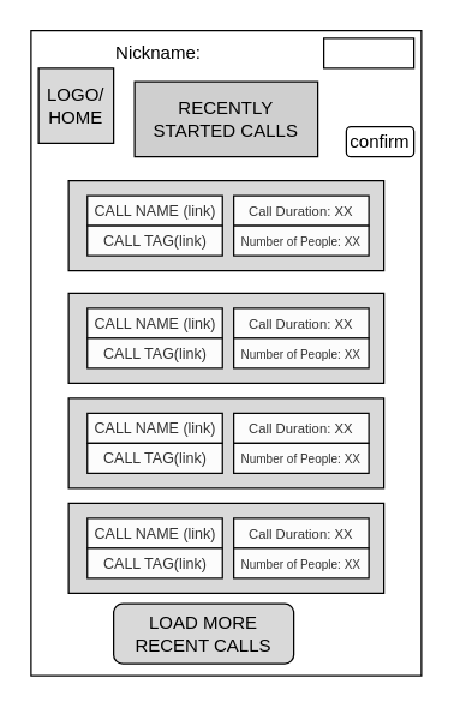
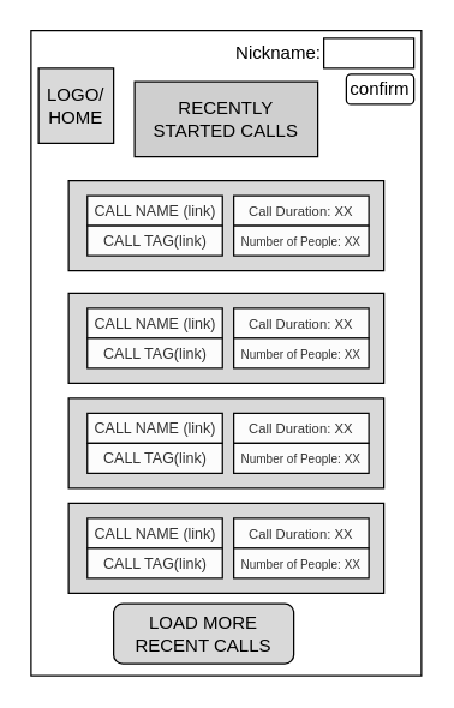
  <mxCell id="0" />
  <mxCell id="1" parent="0" />
  <mxCell id="2" value="" style="rounded=0;whiteSpace=wrap;html=1;" parent="1" vertex="1"><mxGeometry x="20" y="20" width="260" height="430" as="geometry" /></mxCell>
  <mxCell id="3" value="" style="rounded=0;whiteSpace=wrap;html=1;fillColor=#D9D9D9;" parent="1" vertex="1"><mxGeometry x="45" y="120" width="210" height="60" as="geometry" /></mxCell>
  <mxCell id="4" value="&lt;font style=&quot;font-size: 9px&quot;&gt;Call Duration: XX&lt;br&gt;&lt;/font&gt;" style="rounded=0;whiteSpace=wrap;html=1;fontColor=#333333;fillColor=#FCFCFC;strokeColor=#050505;" parent="1" vertex="1"><mxGeometry x="155" y="130" width="90" height="20" as="geometry" /></mxCell>
  <mxCell id="5" value="&lt;font style=&quot;font-size: 8px&quot;&gt;&lt;font style=&quot;font-size: 8px&quot;&gt;Number of People: XX&lt;/font&gt;&lt;br&gt;&lt;/font&gt;" style="rounded=0;whiteSpace=wrap;html=1;fontColor=#333333;fillColor=#FCFCFC;strokeColor=#050505;" parent="1" vertex="1"><mxGeometry x="155" y="150" width="90" height="20" as="geometry" /></mxCell>
  <mxCell id="6" value="LOAD MORE RECENT CALLS" style="rounded=1;whiteSpace=wrap;html=1;fillColor=#D9D9D9;" parent="1" vertex="1"><mxGeometry x="75" y="402" width="120" height="40" as="geometry" /></mxCell>
  <mxCell id="7" value="&lt;div&gt;LOGO/&lt;/div&gt;&lt;div&gt;HOME&lt;/div&gt;" style="rounded=0;whiteSpace=wrap;html=1;fillColor=#D9D9D9;" parent="1" vertex="1"><mxGeometry x="25" y="45" width="50" height="50" as="geometry" /></mxCell>
  <mxCell id="8" value="RECENTLY STARTED CALLS" style="rounded=0;whiteSpace=wrap;html=1;fillColor=#CFCFCF;" parent="1" vertex="1"><mxGeometry x="89" y="54" width="122" height="50" as="geometry" /></mxCell>
  <mxCell id="9" value="&lt;font style=&quot;font-size: 10px&quot;&gt;CALL NAME (link)&lt;/font&gt;" style="rounded=0;whiteSpace=wrap;html=1;fontColor=#333333;fillColor=#FCFCFC;strokeColor=#050505;" parent="1" vertex="1"><mxGeometry x="57.5" y="130" width="90" height="20" as="geometry" /></mxCell>
  <mxCell id="10" value="&lt;font style=&quot;font-size: 10px&quot;&gt;CALL TAG(link)&lt;/font&gt;" style="rounded=0;whiteSpace=wrap;html=1;fontColor=#333333;fillColor=#FCFCFC;strokeColor=#050505;" parent="1" vertex="1"><mxGeometry x="57.5" y="150" width="90" height="20" as="geometry" /></mxCell>
  <mxCell id="11" value="" style="rounded=0;whiteSpace=wrap;html=1;fillColor=#D9D9D9;" parent="1" vertex="1"><mxGeometry x="45" y="195" width="210" height="60" as="geometry" /></mxCell>
  <mxCell id="12" value="&lt;font style=&quot;font-size: 9px&quot;&gt;Call Duration: XX&lt;br&gt;&lt;/font&gt;" style="rounded=0;whiteSpace=wrap;html=1;fontColor=#333333;fillColor=#FCFCFC;strokeColor=#050505;" parent="1" vertex="1"><mxGeometry x="155" y="205" width="90" height="20" as="geometry" /></mxCell>
  <mxCell id="13" value="&lt;font style=&quot;font-size: 8px&quot;&gt;&lt;font style=&quot;font-size: 8px&quot;&gt;Number of People: XX&lt;/font&gt;&lt;br&gt;&lt;/font&gt;" style="rounded=0;whiteSpace=wrap;html=1;fontColor=#333333;fillColor=#FCFCFC;strokeColor=#050505;" parent="1" vertex="1"><mxGeometry x="155" y="225" width="90" height="20" as="geometry" /></mxCell>
  <mxCell id="14" value="&lt;font style=&quot;font-size: 10px&quot;&gt;CALL NAME (link)&lt;/font&gt;" style="rounded=0;whiteSpace=wrap;html=1;fontColor=#333333;fillColor=#FCFCFC;strokeColor=#050505;" parent="1" vertex="1"><mxGeometry x="57.5" y="205" width="90" height="20" as="geometry" /></mxCell>
  <mxCell id="15" value="&lt;font style=&quot;font-size: 10px&quot;&gt;CALL TAG(link)&lt;/font&gt;" style="rounded=0;whiteSpace=wrap;html=1;fontColor=#333333;fillColor=#FCFCFC;strokeColor=#050505;" parent="1" vertex="1"><mxGeometry x="57.5" y="225" width="90" height="20" as="geometry" /></mxCell>
  <mxCell id="16" value="" style="rounded=0;whiteSpace=wrap;html=1;fillColor=#D9D9D9;" parent="1" vertex="1"><mxGeometry x="45" y="265" width="210" height="60" as="geometry" /></mxCell>
  <mxCell id="17" value="&lt;font style=&quot;font-size: 9px&quot;&gt;Call Duration: XX&lt;br&gt;&lt;/font&gt;" style="rounded=0;whiteSpace=wrap;html=1;fontColor=#333333;fillColor=#FCFCFC;strokeColor=#050505;" parent="1" vertex="1"><mxGeometry x="155" y="275" width="90" height="20" as="geometry" /></mxCell>
  <mxCell id="18" value="&lt;font style=&quot;font-size: 8px&quot;&gt;&lt;font style=&quot;font-size: 8px&quot;&gt;Number of People: XX&lt;/font&gt;&lt;br&gt;&lt;/font&gt;" style="rounded=0;whiteSpace=wrap;html=1;fontColor=#333333;fillColor=#FCFCFC;strokeColor=#050505;" parent="1" vertex="1"><mxGeometry x="155" y="295" width="90" height="20" as="geometry" /></mxCell>
  <mxCell id="19" value="&lt;font style=&quot;font-size: 10px&quot;&gt;CALL NAME (link)&lt;/font&gt;" style="rounded=0;whiteSpace=wrap;html=1;fontColor=#333333;fillColor=#FCFCFC;strokeColor=#050505;" parent="1" vertex="1"><mxGeometry x="57.5" y="275" width="90" height="20" as="geometry" /></mxCell>
  <mxCell id="20" value="&lt;font style=&quot;font-size: 10px&quot;&gt;CALL TAG(link)&lt;/font&gt;" style="rounded=0;whiteSpace=wrap;html=1;fontColor=#333333;fillColor=#FCFCFC;strokeColor=#050505;" parent="1" vertex="1"><mxGeometry x="57.5" y="295" width="90" height="20" as="geometry" /></mxCell>
  <mxCell id="21" value="" style="rounded=0;whiteSpace=wrap;html=1;fillColor=#D9D9D9;" parent="1" vertex="1"><mxGeometry x="45" y="335" width="210" height="60" as="geometry" /></mxCell>
  <mxCell id="22" value="&lt;font style=&quot;font-size: 9px&quot;&gt;Call Duration: XX&lt;br&gt;&lt;/font&gt;" style="rounded=0;whiteSpace=wrap;html=1;fontColor=#333333;fillColor=#FCFCFC;strokeColor=#050505;" parent="1" vertex="1"><mxGeometry x="155" y="345" width="90" height="20" as="geometry" /></mxCell>
  <mxCell id="23" value="&lt;font style=&quot;font-size: 8px&quot;&gt;&lt;font style=&quot;font-size: 8px&quot;&gt;Number of People: XX&lt;/font&gt;&lt;br&gt;&lt;/font&gt;" style="rounded=0;whiteSpace=wrap;html=1;fontColor=#333333;fillColor=#FCFCFC;strokeColor=#050505;" parent="1" vertex="1"><mxGeometry x="155" y="365" width="90" height="20" as="geometry" /></mxCell>
  <mxCell id="24" value="&lt;font style=&quot;font-size: 10px&quot;&gt;CALL NAME (link)&lt;/font&gt;" style="rounded=0;whiteSpace=wrap;html=1;fontColor=#333333;fillColor=#FCFCFC;strokeColor=#050505;" parent="1" vertex="1"><mxGeometry x="57.5" y="345" width="90" height="20" as="geometry" /></mxCell>
  <mxCell id="25" value="&lt;font style=&quot;font-size: 10px&quot;&gt;CALL TAG(link)&lt;/font&gt;" style="rounded=0;whiteSpace=wrap;html=1;fontColor=#333333;fillColor=#FCFCFC;strokeColor=#050505;" parent="1" vertex="1"><mxGeometry x="57.5" y="365" width="90" height="20" as="geometry" /></mxCell>
- <mxCell id="26" value="confirm" style="rounded=1;whiteSpace=wrap;html=1;" vertex="1" parent="1"><mxGeometry x="230" y="84" width="45" height="20" as="geometry" /></mxCell>
- <mxCell id="27" value="Nickname:" style="text;html=1;strokeColor=none;fillColor=none;align=center;verticalAlign=middle;whiteSpace=wrap;rounded=0;" vertex="1" parent="1"><mxGeometry x="85" y="25" width="40" height="20" as="geometry" /></mxCell>
+ <mxCell id="26" value="confirm" style="rounded=1;whiteSpace=wrap;html=1;" vertex="1" parent="1"><mxGeometry x="230" y="49" width="45" height="20" as="geometry" /></mxCell>
+ <mxCell id="27" value="Nickname:" style="text;html=1;strokeColor=none;fillColor=none;align=center;verticalAlign=middle;whiteSpace=wrap;rounded=0;" vertex="1" parent="1"><mxGeometry x="165" y="25" width="40" height="20" as="geometry" /></mxCell>
  <mxCell id="28" value="" style="rounded=0;whiteSpace=wrap;html=1;" vertex="1" parent="1"><mxGeometry x="215" y="25" width="60" height="20" as="geometry" /></mxCell>
